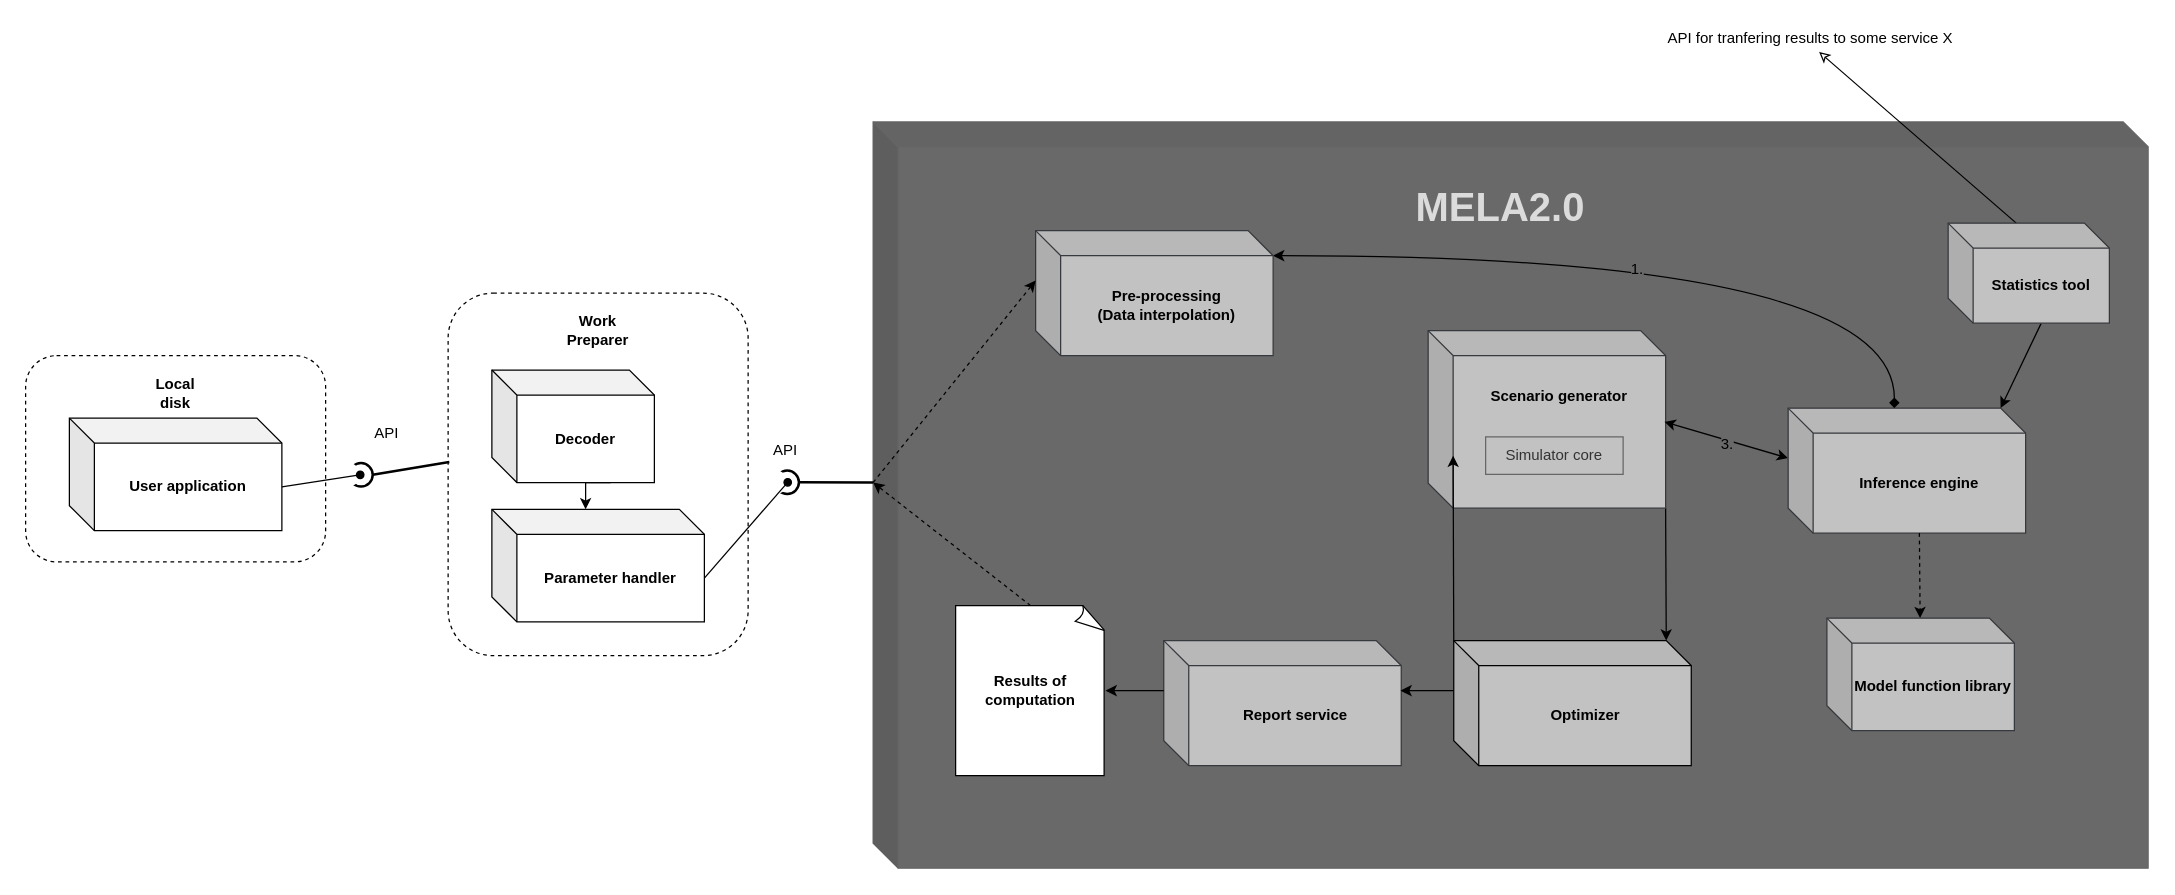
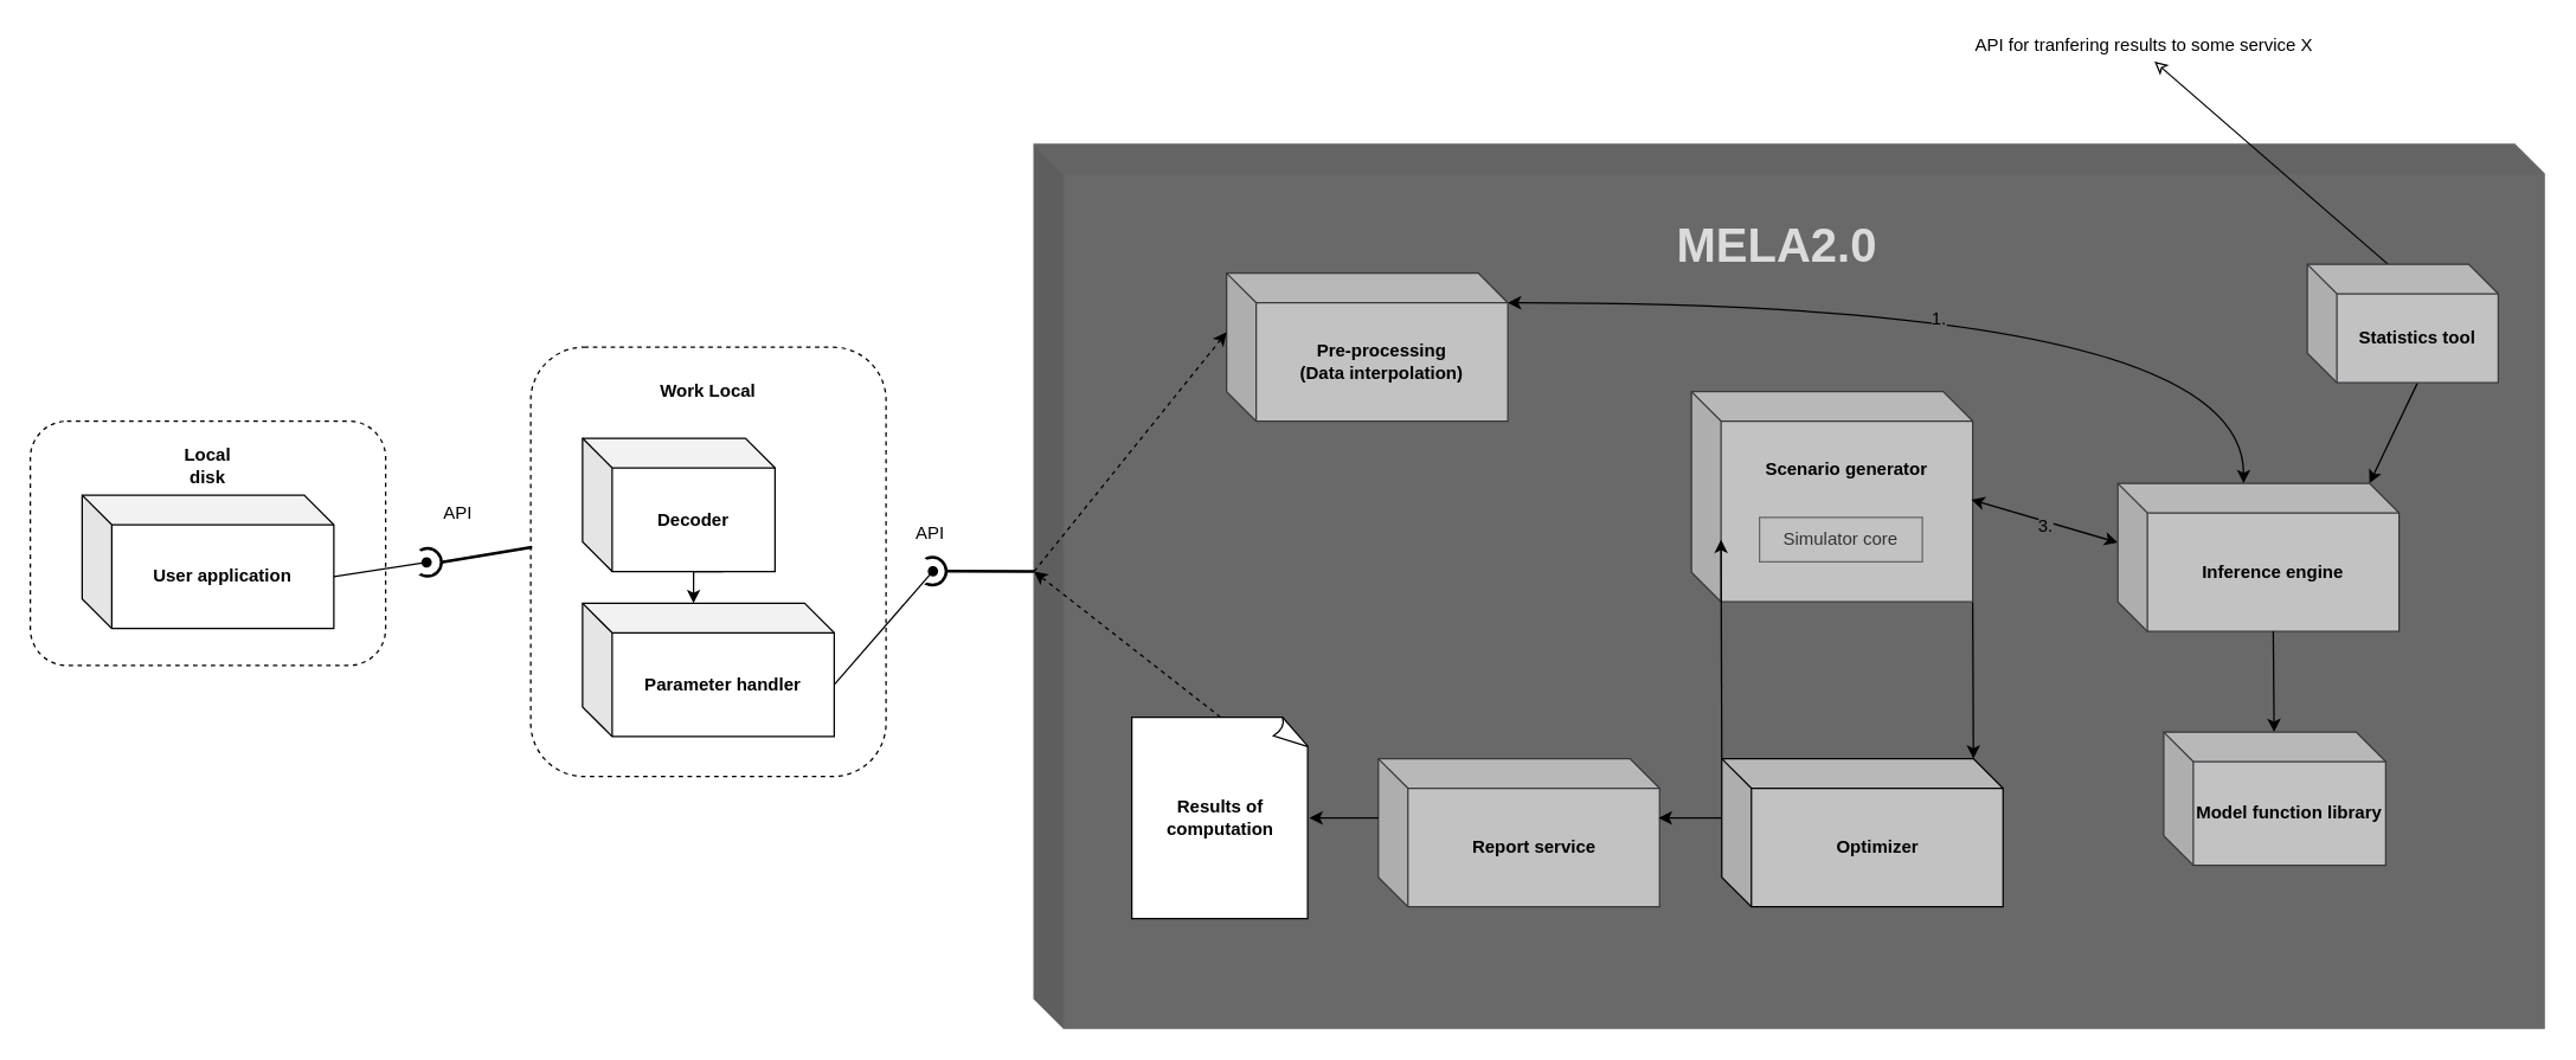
  <mxCell id="0" />
  <mxCell id="1" parent="0" />
  <mxCell id="2" value="" style="rounded=1;whiteSpace=wrap;html=1;dashed=1;" parent="1" vertex="1"><mxGeometry x="358" y="234" width="240" height="290" as="geometry" /></mxCell>
  <mxCell id="3" value="" style="shape=cube;whiteSpace=wrap;html=1;boundedLbl=1;backgroundOutline=1;darkOpacity=0.05;darkOpacity2=0.1;fontSize=12;fillColor=#696969;strokeColor=#666666;fontColor=#333333;" parent="1" vertex="1"><mxGeometry x="698" y="97" width="1020" height="597" as="geometry" /></mxCell>
  <mxCell id="4" value="MELA2.0" style="text;html=1;strokeColor=none;fillColor=none;align=center;verticalAlign=middle;whiteSpace=wrap;rounded=0;fontSize=32;fontColor=#DBDBDB;fontStyle=1" parent="1" vertex="1"><mxGeometry x="1120" y="140.5" width="160" height="50" as="geometry" /></mxCell>
  <mxCell id="5" value="Report service" style="shape=cube;whiteSpace=wrap;html=1;boundedLbl=1;backgroundOutline=1;darkOpacity=0.05;darkOpacity2=0.1;fontSize=12;fillColor=#C2C2C2;strokeColor=#36393d;fontStyle=1" parent="1" vertex="1"><mxGeometry x="930.5" y="512" width="190" height="100" as="geometry" /></mxCell>
  <mxCell id="6" style="edgeStyle=none;rounded=0;orthogonalLoop=1;jettySize=auto;html=1;exitX=1;exitY=1;exitDx=0;exitDy=0;exitPerimeter=0;entryX=0;entryY=0;entryDx=170;entryDy=0;entryPerimeter=0;fontSize=12;fontColor=#000000;" parent="1" source="7" target="12" edge="1"><mxGeometry relative="1" as="geometry" /></mxCell>
  <mxCell id="7" value="&lt;div&gt;Scenario generator&lt;/div&gt;&lt;div&gt;&lt;br&gt;&lt;/div&gt;&lt;div&gt;&lt;br&gt;&lt;/div&gt;&lt;div&gt;&lt;br&gt;&lt;/div&gt;&lt;div&gt;&lt;br&gt;&lt;/div&gt;" style="shape=cube;whiteSpace=wrap;html=1;boundedLbl=1;backgroundOutline=1;darkOpacity=0.05;darkOpacity2=0.1;fontSize=12;fillColor=#C2C2C2;strokeColor=#36393d;fontStyle=1" parent="1" vertex="1"><mxGeometry x="1142" y="264" width="190" height="142" as="geometry" /></mxCell>
  <mxCell id="8" style="edgeStyle=none;rounded=0;orthogonalLoop=1;jettySize=auto;html=1;exitX=0;exitY=0;exitDx=0;exitDy=40;exitPerimeter=0;entryX=0.995;entryY=0.514;entryDx=0;entryDy=0;entryPerimeter=0;startArrow=classic;startFill=1;endArrow=classic;endFill=1;" parent="1" source="9" target="7" edge="1"><mxGeometry relative="1" as="geometry" /></mxCell>
  <mxCell id="9" value="Inference engine" style="shape=cube;whiteSpace=wrap;html=1;boundedLbl=1;backgroundOutline=1;darkOpacity=0.05;darkOpacity2=0.1;fontSize=12;fillColor=#C2C2C2;strokeColor=#36393d;fontStyle=1" parent="1" vertex="1"><mxGeometry x="1430" y="326" width="190" height="100" as="geometry" /></mxCell>
  <mxCell id="10" style="edgeStyle=none;rounded=0;orthogonalLoop=1;jettySize=auto;html=1;exitX=0;exitY=0;exitDx=0;exitDy=0;exitPerimeter=0;entryX=0;entryY=0;entryDx=20;entryDy=100;entryPerimeter=0;fontSize=12;fontColor=#000000;" parent="1" source="12" target="7" edge="1"><mxGeometry relative="1" as="geometry" /></mxCell>
  <mxCell id="11" style="rounded=0;orthogonalLoop=1;jettySize=auto;html=1;exitX=0;exitY=0;exitDx=0;exitDy=40;exitPerimeter=0;entryX=0.997;entryY=0.4;entryDx=0;entryDy=0;entryPerimeter=0;" parent="1" source="12" target="5" edge="1"><mxGeometry relative="1" as="geometry" /></mxCell>
  <mxCell id="12" value="Optimizer" style="shape=cube;whiteSpace=wrap;html=1;boundedLbl=1;backgroundOutline=1;darkOpacity=0.05;darkOpacity2=0.1;fontSize=12;fillColor=#C2C2C2;strokeColor=#000000;fontStyle=1" parent="1" vertex="1"><mxGeometry x="1162.5" y="512" width="190" height="100" as="geometry" /></mxCell>
  <mxCell id="13" value="" style="group;fontSize=12;" parent="1" vertex="1" connectable="0"><mxGeometry x="1058" y="523.5" width="300" height="160" as="geometry" /></mxCell>
  <mxCell id="14" value="Results of computation" style="whiteSpace=wrap;html=1;shape=mxgraph.basic.document;fontSize=12;fontStyle=1" parent="1" vertex="1"><mxGeometry x="764" y="484" width="120" height="136" as="geometry" /></mxCell>
  <mxCell id="15" style="edgeStyle=none;rounded=0;orthogonalLoop=1;jettySize=auto;html=1;exitX=0;exitY=0;exitDx=0;exitDy=40;exitPerimeter=0;entryX=1;entryY=0.5;entryDx=0;entryDy=0;entryPerimeter=0;fontSize=12;fontColor=#000000;" parent="1" source="5" target="14" edge="1"><mxGeometry relative="1" as="geometry" /></mxCell>
- <mxCell id="16" style="edgeStyle=orthogonalEdgeStyle;rounded=0;orthogonalLoop=1;jettySize=auto;html=1;exitX=0;exitY=0;exitDx=190;exitDy=20;exitPerimeter=0;entryX=0;entryY=0;entryDx=85;entryDy=0;entryPerimeter=0;endArrow=diamond;endFill=1;endSize=6;strokeWidth=1;curved=1;startArrow=classic;startFill=1;" parent="1" source="18" target="9" edge="1"><mxGeometry relative="1" as="geometry"><Array as="points"><mxPoint x="1515" y="204" /></Array></mxGeometry></mxCell>
+ <mxCell id="16" style="edgeStyle=orthogonalEdgeStyle;rounded=0;orthogonalLoop=1;jettySize=auto;html=1;exitX=0;exitY=0;exitDx=190;exitDy=20;exitPerimeter=0;entryX=0;entryY=0;entryDx=85;entryDy=0;entryPerimeter=0;endArrow=classic;endFill=1;endSize=6;strokeWidth=1;curved=1;startArrow=classic;startFill=1;" parent="1" source="18" target="9" edge="1"><mxGeometry relative="1" as="geometry"><Array as="points"><mxPoint x="1515" y="204" /></Array></mxGeometry></mxCell>
  <mxCell id="17" value="1." style="text;html=1;resizable=0;points=[];align=center;verticalAlign=middle;labelBackgroundColor=#696969;" parent="16" vertex="1" connectable="0"><mxGeometry x="-0.07" y="-1" relative="1" as="geometry"><mxPoint x="2" y="9" as="offset" /></mxGeometry></mxCell>
  <mxCell id="18" value="&lt;div&gt;Pre-processing&lt;/div&gt;&lt;div&gt;(Data interpolation)&lt;br&gt;&lt;/div&gt;" style="shape=cube;whiteSpace=wrap;html=1;boundedLbl=1;backgroundOutline=1;darkOpacity=0.05;darkOpacity2=0.1;fontSize=12;fillColor=#C2C2C2;strokeColor=#36393d;fontStyle=1" parent="1" vertex="1"><mxGeometry x="828" y="184" width="190" height="100" as="geometry" /></mxCell>
  <mxCell id="19" style="edgeStyle=orthogonalEdgeStyle;rounded=0;orthogonalLoop=1;jettySize=auto;html=1;exitX=0;exitY=0;exitDx=95;exitDy=90;exitPerimeter=0;entryX=0;entryY=0;entryDx=75;entryDy=0;entryPerimeter=0;" parent="1" source="20" target="31" edge="1"><mxGeometry relative="1" as="geometry" /></mxCell>
  <mxCell id="20" value="Decoder" style="shape=cube;whiteSpace=wrap;html=1;boundedLbl=1;backgroundOutline=1;darkOpacity=0.05;darkOpacity2=0.1;fontSize=12;fontStyle=1" parent="1" vertex="1"><mxGeometry x="393" y="295.5" width="130" height="90" as="geometry" /></mxCell>
- <mxCell id="21" value="" style="edgeStyle=none;rounded=0;orthogonalLoop=1;jettySize=auto;html=1;exitX=0;exitY=0;exitDx=105;exitDy=100;exitPerimeter=0;fontSize=12;fontColor=#000000;dashed=1;" parent="1" source="9" target="22" edge="1"><mxGeometry x="0.033" relative="1" as="geometry"><mxPoint as="offset" /><mxPoint x="1100" y="480" as="targetPoint" /></mxGeometry></mxCell>
+ <mxCell id="21" value="" style="edgeStyle=none;rounded=0;orthogonalLoop=1;jettySize=auto;html=1;exitX=0;exitY=0;exitDx=105;exitDy=100;exitPerimeter=0;fontSize=12;fontColor=#000000;" parent="1" source="9" target="22" edge="1"><mxGeometry x="0.033" relative="1" as="geometry"><mxPoint as="offset" /><mxPoint x="1100" y="480" as="targetPoint" /></mxGeometry></mxCell>
  <mxCell id="22" value="Model function library" style="shape=cube;whiteSpace=wrap;html=1;boundedLbl=1;backgroundOutline=1;darkOpacity=0.05;darkOpacity2=0.1;fontSize=12;fillColor=#C2C2C2;strokeColor=#36393d;fontStyle=1" parent="1" vertex="1"><mxGeometry x="1461" y="494" width="150" height="90" as="geometry" /></mxCell>
  <mxCell id="23" value="" style="ellipse;whiteSpace=wrap;html=1;aspect=fixed;shadow=0;strokeColor=#000000;fillColor=#ffffff;direction=east;rotation=-90;strokeWidth=2;" parent="1" vertex="1"><mxGeometry x="620" y="376" width="18.667" height="18.667" as="geometry" /></mxCell>
  <mxCell id="24" value="" style="ellipse;whiteSpace=wrap;html=1;aspect=fixed;shadow=0;strokeColor=none;fillColor=#ffffff;direction=east;rotation=-90;" parent="1" vertex="1"><mxGeometry x="611" y="376" width="18.667" height="18.667" as="geometry" /></mxCell>
  <mxCell id="25" value="" style="endArrow=none;html=1;entryX=0.5;entryY=1;entryDx=0;entryDy=0;exitX=0;exitY=0;exitDx=0;exitDy=288.5;exitPerimeter=0;strokeWidth=2;" parent="1" source="3" target="23" edge="1"><mxGeometry width="50" height="50" relative="1" as="geometry"><mxPoint x="696" y="238" as="sourcePoint" /><mxPoint x="705" y="358" as="targetPoint" /></mxGeometry></mxCell>
  <mxCell id="26" value="API" style="text;html=1;strokeColor=none;fillColor=none;align=center;verticalAlign=middle;whiteSpace=wrap;rounded=0;" parent="1" vertex="1"><mxGeometry x="608" y="350" width="40" height="20" as="geometry" /></mxCell>
  <mxCell id="27" value="" style="endArrow=classic;dashed=1;html=1;strokeWidth=1;entryX=0;entryY=0;entryDx=0;entryDy=40;entryPerimeter=0;endFill=1;exitX=0;exitY=0;exitDx=0;exitDy=288.5;exitPerimeter=0;" parent="1" source="3" target="18" edge="1"><mxGeometry width="50" height="50" relative="1" as="geometry"><mxPoint x="697" y="344" as="sourcePoint" /><mxPoint x="458" y="674" as="targetPoint" /></mxGeometry></mxCell>
  <mxCell id="28" value="" style="endArrow=classic;dashed=1;html=1;strokeWidth=1;entryX=0;entryY=0;entryDx=0;entryDy=288.5;entryPerimeter=0;exitX=0.5;exitY=0;exitDx=0;exitDy=0;exitPerimeter=0;endFill=1;" parent="1" source="14" target="3" edge="1"><mxGeometry width="50" height="50" relative="1" as="geometry"><mxPoint x="408" y="724" as="sourcePoint" /><mxPoint x="538" y="414" as="targetPoint" /></mxGeometry></mxCell>
- <mxCell id="29" value="Work Preparer" style="text;html=1;strokeColor=none;fillColor=none;align=center;verticalAlign=middle;whiteSpace=wrap;rounded=0;fontStyle=1" parent="1" vertex="1"><mxGeometry x="443" y="254" width="70" height="20" as="geometry" /></mxCell>
+ <mxCell id="29" value="Work Local" style="text;html=1;strokeColor=none;fillColor=none;align=center;verticalAlign=middle;whiteSpace=wrap;rounded=0;fontStyle=1" parent="1" vertex="1"><mxGeometry x="443" y="254" width="70" height="20" as="geometry" /></mxCell>
  <mxCell id="30" style="rounded=0;orthogonalLoop=1;jettySize=auto;html=1;exitX=0;exitY=0;exitDx=170;exitDy=55;exitPerimeter=0;entryX=0.5;entryY=1;entryDx=0;entryDy=0;endArrow=oval;endFill=1;" parent="1" source="31" target="24" edge="1"><mxGeometry relative="1" as="geometry" /></mxCell>
  <mxCell id="31" value="Parameter handler" style="shape=cube;whiteSpace=wrap;html=1;boundedLbl=1;backgroundOutline=1;darkOpacity=0.05;darkOpacity2=0.1;fontSize=12;fontStyle=1" parent="1" vertex="1"><mxGeometry x="393" y="407" width="170" height="90" as="geometry" /></mxCell>
  <mxCell id="32" value="" style="rounded=1;whiteSpace=wrap;html=1;dashed=1;" parent="1" vertex="1"><mxGeometry x="20" y="284" width="240" height="165" as="geometry" /></mxCell>
  <mxCell id="33" value="User application" style="shape=cube;whiteSpace=wrap;html=1;boundedLbl=1;backgroundOutline=1;darkOpacity=0.05;darkOpacity2=0.1;fontSize=12;fontStyle=1" parent="1" vertex="1"><mxGeometry x="55" y="334" width="170" height="90" as="geometry" /></mxCell>
  <mxCell id="34" value="Local disk" style="text;html=1;strokeColor=none;fillColor=none;align=center;verticalAlign=middle;whiteSpace=wrap;rounded=0;fontStyle=1" parent="1" vertex="1"><mxGeometry x="120" y="304" width="40" height="20" as="geometry" /></mxCell>
  <mxCell id="35" value="" style="ellipse;whiteSpace=wrap;html=1;aspect=fixed;shadow=0;strokeColor=#000000;fillColor=#ffffff;direction=east;rotation=-90;strokeWidth=2;" parent="1" vertex="1"><mxGeometry x="279" y="370" width="18.667" height="18.667" as="geometry" /></mxCell>
  <mxCell id="36" value="" style="endArrow=none;html=1;entryX=0.5;entryY=1;entryDx=0;entryDy=0;exitX=0.004;exitY=0.466;exitDx=0;exitDy=0;exitPerimeter=0;strokeWidth=2;" parent="1" source="2" target="35" edge="1"><mxGeometry width="50" height="50" relative="1" as="geometry"><mxPoint x="385" y="379.5" as="sourcePoint" /><mxPoint x="392" y="352" as="targetPoint" /></mxGeometry></mxCell>
  <mxCell id="37" value="" style="ellipse;whiteSpace=wrap;html=1;aspect=fixed;shadow=0;strokeColor=none;fillColor=#ffffff;direction=east;rotation=-90;" parent="1" vertex="1"><mxGeometry x="269" y="370" width="18.667" height="18.667" as="geometry" /></mxCell>
  <mxCell id="38" style="edgeStyle=none;rounded=0;orthogonalLoop=1;jettySize=auto;html=1;exitX=0;exitY=0;exitDx=170;exitDy=55;exitPerimeter=0;entryX=0.5;entryY=1;entryDx=0;entryDy=0;endArrow=oval;endFill=1;" parent="1" source="33" target="37" edge="1"><mxGeometry relative="1" as="geometry" /></mxCell>
  <mxCell id="39" value="API" style="text;html=1;strokeColor=none;fillColor=none;align=center;verticalAlign=middle;whiteSpace=wrap;rounded=0;" parent="1" vertex="1"><mxGeometry x="288.5" y="336" width="40" height="20" as="geometry" /></mxCell>
  <mxCell id="40" value="Simulator core" style="rounded=0;whiteSpace=wrap;html=1;fillColor=#c2c2c2;strokeColor=#666666;fontColor=#333333;" parent="1" vertex="1"><mxGeometry x="1188" y="349" width="110" height="30" as="geometry" /></mxCell>
  <mxCell id="41" value="3." style="text;html=1;resizable=0;points=[];align=center;verticalAlign=middle;labelBackgroundColor=#696969;" parent="1" vertex="1" connectable="0"><mxGeometry x="1388" y="334" as="geometry"><mxPoint x="-8" y="20" as="offset" /></mxGeometry></mxCell>
  <mxCell id="42" style="edgeStyle=none;rounded=0;orthogonalLoop=1;jettySize=auto;html=1;exitX=0;exitY=0;exitDx=74.5;exitDy=80;exitPerimeter=0;entryX=0;entryY=0;entryDx=170;entryDy=0;entryPerimeter=0;startArrow=none;startFill=0;endArrow=classic;endFill=1;strokeColor=#000000;" parent="1" source="44" target="9" edge="1"><mxGeometry relative="1" as="geometry" /></mxCell>
  <mxCell id="43" style="edgeStyle=none;rounded=0;orthogonalLoop=1;jettySize=auto;html=1;exitX=0;exitY=0;exitDx=54.5;exitDy=0;exitPerimeter=0;startArrow=none;startFill=0;endArrow=classic;endFill=0;strokeColor=#000000;dashed=0;dashPattern=1 4;entryX=0.491;entryY=1.05;entryDx=0;entryDy=0;entryPerimeter=0;" parent="1" source="44" target="45" edge="1"><mxGeometry relative="1" as="geometry"><mxPoint x="1613" y="44" as="targetPoint" /></mxGeometry></mxCell>
  <mxCell id="44" value="Statistics tool" style="shape=cube;whiteSpace=wrap;html=1;boundedLbl=1;backgroundOutline=1;darkOpacity=0.05;darkOpacity2=0.1;fontSize=12;fillColor=#C2C2C2;strokeColor=#36393d;fontStyle=1" parent="1" vertex="1"><mxGeometry x="1558" y="178" width="129" height="80" as="geometry" /></mxCell>
  <mxCell id="45" value="API for tranfering results to some service X" style="text;html=1;resizable=0;points=[];autosize=1;align=left;verticalAlign=top;spacingTop=-4;" parent="1" vertex="1"><mxGeometry x="1332" y="20" width="250" height="20" as="geometry" /></mxCell>
